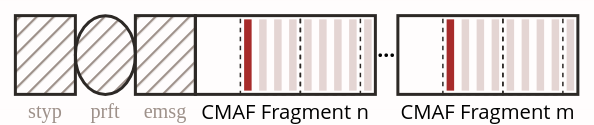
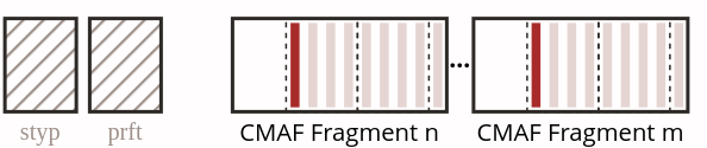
  <mxCell id="0" />
  <mxCell id="1" parent="0" />
  <mxCell id="2" value="CMAF Fragment n" style="rounded=0;whiteSpace=wrap;html=1;strokeColor=#2D2926;fillColor=none;strokeWidth=4;fontFamily=Open Sans;labelBackgroundColor=none;labelPosition=center;verticalLabelPosition=bottom;align=center;verticalAlign=top;fontSize=27;fontStyle=0" parent="1" vertex="1"><mxGeometry x="260" y="20" width="240" height="105" as="geometry" /></mxCell>
- <mxCell id="3" value="prft" style="ellipse;whiteSpace=wrap;html=1;strokeColor=#2D2926;fillColor=#9E918A;strokeWidth=4;fontFamily=Hack;labelBackgroundColor=none;labelPosition=center;verticalLabelPosition=bottom;align=center;verticalAlign=top;fontSize=27;fontStyle=0;gradientColor=none;shadow=0;glass=0;fillStyle=hatch;fontColor=#9E918A;" parent="1" vertex="1"><mxGeometry x="100" y="20" width="80" height="105" as="geometry" /></mxCell>
- <mxCell id="4" value="styp" style="rounded=0;whiteSpace=wrap;html=1;strokeColor=#2D2926;fillColor=#9E918A;strokeWidth=4;fontFamily=Hack;labelBackgroundColor=none;labelPosition=center;verticalLabelPosition=bottom;align=center;verticalAlign=top;fontSize=27;fontStyle=0;gradientColor=none;shadow=0;glass=0;fillStyle=hatch;fontColor=#9E918A;" parent="1" vertex="1"><mxGeometry x="20" y="20" width="80" height="105" as="geometry" /></mxCell>
+ <mxCell id="3" value="prft" style="rounded=0;whiteSpace=wrap;html=1;strokeColor=#2D2926;fillColor=#9E918A;strokeWidth=4;fontFamily=Hack;labelBackgroundColor=none;labelPosition=center;verticalLabelPosition=bottom;align=center;verticalAlign=top;fontSize=27;fontStyle=0;gradientColor=none;shadow=0;glass=0;fillStyle=hatch;fontColor=#9E918A;" parent="1" vertex="1"><mxGeometry x="100" y="20" width="80" height="105" as="geometry" /></mxCell>
+ <mxCell id="4" value="styp" style="rounded=0;whiteSpace=wrap;html=1;strokeColor=#2D2926;fillColor=#9E918A;strokeWidth=4;fontFamily=Hack;labelBackgroundColor=none;labelPosition=center;verticalLabelPosition=bottom;align=center;verticalAlign=top;fontSize=27;fontStyle=0;gradientColor=none;shadow=0;glass=0;fillStyle=hatch;fontColor=#9E918A;" parent="1" vertex="1"><mxGeometry x="5" y="20" width="80" height="105" as="geometry" /></mxCell>
  <mxCell id="5" value="CMAF Fragment m" style="rounded=0;whiteSpace=wrap;html=1;strokeColor=#2D2926;fillColor=none;strokeWidth=4;fontFamily=Open Sans;labelBackgroundColor=none;labelPosition=center;verticalLabelPosition=bottom;align=center;verticalAlign=top;fontSize=27;fontStyle=0" parent="1" vertex="1"><mxGeometry x="530" y="20" width="240" height="105" as="geometry" /></mxCell>
  <mxCell id="6" value="&lt;span style=&quot;font-family: &amp;quot;Open Sans&amp;quot;; font-size: 28px; font-weight: 700; text-align: right;&quot;&gt;…&lt;/span&gt;" style="text;html=1;strokeColor=none;fillColor=none;align=center;verticalAlign=middle;whiteSpace=wrap;rounded=0;labelBackgroundColor=none;" parent="1" vertex="1"><mxGeometry x="500" y="50" width="30" height="30" as="geometry" /></mxCell>
  <mxCell id="7" value="" style="rounded=0;whiteSpace=wrap;html=1;labelPosition=center;verticalLabelPosition=top;align=center;verticalAlign=bottom;strokeColor=none;fillColor=#A72B2A;fontFamily=Open Sans;labelBackgroundColor=none;" parent="1" vertex="1"><mxGeometry x="325" y="25" width="10" height="95" as="geometry" /></mxCell>
  <mxCell id="8" value="" style="rounded=0;whiteSpace=wrap;html=1;labelPosition=center;verticalLabelPosition=top;align=center;verticalAlign=bottom;strokeColor=none;fillColor=#E4D5D3;fontFamily=Open Sans;labelBackgroundColor=none;" parent="1" vertex="1"><mxGeometry x="345" y="25" width="10" height="95" as="geometry" /></mxCell>
  <mxCell id="9" value="" style="rounded=0;whiteSpace=wrap;html=1;labelPosition=center;verticalLabelPosition=top;align=center;verticalAlign=bottom;strokeColor=none;fillColor=#E4D5D3;fontFamily=Open Sans;labelBackgroundColor=none;" parent="1" vertex="1"><mxGeometry x="365" y="25" width="10" height="95" as="geometry" /></mxCell>
  <mxCell id="10" value="" style="rounded=0;whiteSpace=wrap;html=1;labelPosition=center;verticalLabelPosition=top;align=center;verticalAlign=bottom;strokeColor=none;fillColor=#E4D5D3;fontFamily=Open Sans;labelBackgroundColor=none;" parent="1" vertex="1"><mxGeometry x="385" y="25" width="10" height="95" as="geometry" /></mxCell>
  <mxCell id="11" value="" style="rounded=0;whiteSpace=wrap;html=1;labelPosition=center;verticalLabelPosition=top;align=center;verticalAlign=bottom;strokeColor=none;fillColor=#E4D5D3;fontFamily=Open Sans;labelBackgroundColor=none;" parent="1" vertex="1"><mxGeometry x="405" y="25" width="10" height="95" as="geometry" /></mxCell>
  <mxCell id="12" value="" style="rounded=0;whiteSpace=wrap;html=1;labelPosition=center;verticalLabelPosition=top;align=center;verticalAlign=bottom;strokeColor=none;fillColor=#E4D5D3;fontFamily=Open Sans;labelBackgroundColor=none;" parent="1" vertex="1"><mxGeometry x="425" y="25" width="10" height="95" as="geometry" /></mxCell>
  <mxCell id="13" value="" style="rounded=0;whiteSpace=wrap;html=1;labelPosition=center;verticalLabelPosition=top;align=center;verticalAlign=bottom;strokeColor=none;fillColor=#E4D5D3;fontFamily=Open Sans;labelBackgroundColor=none;" parent="1" vertex="1"><mxGeometry x="445" y="25" width="10" height="95" as="geometry" /></mxCell>
  <mxCell id="14" value="" style="rounded=0;whiteSpace=wrap;html=1;labelPosition=center;verticalLabelPosition=top;align=center;verticalAlign=bottom;strokeColor=none;fillColor=#E4D5D3;fontFamily=Open Sans;labelBackgroundColor=none;" parent="1" vertex="1"><mxGeometry x="465" y="25" width="10" height="95" as="geometry" /></mxCell>
  <mxCell id="15" value="" style="rounded=0;whiteSpace=wrap;html=1;labelPosition=center;verticalLabelPosition=top;align=center;verticalAlign=bottom;strokeColor=none;fillColor=#E4D5D3;fontFamily=Open Sans;labelBackgroundColor=none;" parent="1" vertex="1"><mxGeometry x="485" y="25" width="10" height="95" as="geometry" /></mxCell>
  <mxCell id="16" value="" style="rounded=0;whiteSpace=wrap;html=1;labelPosition=center;verticalLabelPosition=top;align=center;verticalAlign=bottom;strokeColor=none;fillColor=#A72B2A;fontFamily=Open Sans;labelBackgroundColor=none;" parent="1" vertex="1"><mxGeometry x="595" y="25" width="10" height="95" as="geometry" /></mxCell>
  <mxCell id="17" value="" style="rounded=0;whiteSpace=wrap;html=1;labelPosition=center;verticalLabelPosition=top;align=center;verticalAlign=bottom;strokeColor=none;fillColor=#E4D5D3;fontFamily=Open Sans;labelBackgroundColor=none;" parent="1" vertex="1"><mxGeometry x="615" y="25" width="10" height="95" as="geometry" /></mxCell>
  <mxCell id="18" value="" style="rounded=0;whiteSpace=wrap;html=1;labelPosition=center;verticalLabelPosition=top;align=center;verticalAlign=bottom;strokeColor=none;fillColor=#E4D5D3;fontFamily=Open Sans;labelBackgroundColor=none;" parent="1" vertex="1"><mxGeometry x="635" y="25" width="10" height="95" as="geometry" /></mxCell>
  <mxCell id="19" value="" style="rounded=0;whiteSpace=wrap;html=1;labelPosition=center;verticalLabelPosition=top;align=center;verticalAlign=bottom;strokeColor=none;fillColor=#E4D5D3;fontFamily=Open Sans;labelBackgroundColor=none;" parent="1" vertex="1"><mxGeometry x="655" y="25" width="10" height="95" as="geometry" /></mxCell>
  <mxCell id="20" value="" style="rounded=0;whiteSpace=wrap;html=1;labelPosition=center;verticalLabelPosition=top;align=center;verticalAlign=bottom;strokeColor=none;fillColor=#E4D5D3;fontFamily=Open Sans;labelBackgroundColor=none;" parent="1" vertex="1"><mxGeometry x="675" y="25" width="10" height="95" as="geometry" /></mxCell>
  <mxCell id="21" value="" style="rounded=0;whiteSpace=wrap;html=1;labelPosition=center;verticalLabelPosition=top;align=center;verticalAlign=bottom;strokeColor=none;fillColor=#E4D5D3;fontFamily=Open Sans;labelBackgroundColor=none;" parent="1" vertex="1"><mxGeometry x="695" y="25" width="10" height="95" as="geometry" /></mxCell>
  <mxCell id="22" value="" style="rounded=0;whiteSpace=wrap;html=1;labelPosition=center;verticalLabelPosition=top;align=center;verticalAlign=bottom;strokeColor=none;fillColor=#E4D5D3;fontFamily=Open Sans;labelBackgroundColor=none;" parent="1" vertex="1"><mxGeometry x="715" y="25" width="10" height="95" as="geometry" /></mxCell>
  <mxCell id="23" value="" style="rounded=0;whiteSpace=wrap;html=1;labelPosition=center;verticalLabelPosition=top;align=center;verticalAlign=bottom;strokeColor=none;fillColor=#E4D5D3;fontFamily=Open Sans;labelBackgroundColor=none;" parent="1" vertex="1"><mxGeometry x="735" y="25" width="10" height="95" as="geometry" /></mxCell>
  <mxCell id="24" value="" style="rounded=0;whiteSpace=wrap;html=1;labelPosition=center;verticalLabelPosition=top;align=center;verticalAlign=bottom;strokeColor=none;fillColor=#E4D5D3;fontFamily=Open Sans;labelBackgroundColor=none;" parent="1" vertex="1"><mxGeometry x="755" y="25" width="10" height="95" as="geometry" /></mxCell>
- <mxCell id="25" value="emsg" style="rounded=0;whiteSpace=wrap;html=1;strokeColor=#2D2926;fillColor=#9E918A;strokeWidth=4;fontFamily=Hack;labelBackgroundColor=none;labelPosition=center;verticalLabelPosition=bottom;align=center;verticalAlign=top;fontSize=27;fontStyle=0;gradientColor=none;shadow=0;glass=0;fillStyle=hatch;fontColor=#9E918A;" parent="1" vertex="1"><mxGeometry x="180" y="20" width="80" height="105" as="geometry" /></mxCell>
  <mxCell id="26" value="" style="rounded=0;whiteSpace=wrap;html=1;strokeColor=#2D2926;fillColor=none;strokeWidth=2;fontFamily=Open Sans;labelBackgroundColor=none;labelPosition=center;verticalLabelPosition=bottom;align=center;verticalAlign=top;fontSize=27;fontStyle=0;dashed=1;" parent="1" vertex="1"><mxGeometry x="320" y="20" width="80" height="105" as="geometry" /></mxCell>
  <mxCell id="27" value="" style="rounded=0;whiteSpace=wrap;html=1;strokeColor=#2D2926;fillColor=none;strokeWidth=2;fontFamily=Open Sans;labelBackgroundColor=none;labelPosition=center;verticalLabelPosition=bottom;align=center;verticalAlign=top;fontSize=27;fontStyle=0;dashed=1;" parent="1" vertex="1"><mxGeometry x="400" y="20" width="80" height="105" as="geometry" /></mxCell>
  <mxCell id="28" value="" style="rounded=0;whiteSpace=wrap;html=1;strokeColor=#2D2926;fillColor=none;strokeWidth=2;fontFamily=Open Sans;labelBackgroundColor=none;labelPosition=center;verticalLabelPosition=bottom;align=center;verticalAlign=top;fontSize=27;fontStyle=0;dashed=1;" parent="1" vertex="1"><mxGeometry x="590" y="20" width="80" height="105" as="geometry" /></mxCell>
  <mxCell id="29" value="" style="rounded=0;whiteSpace=wrap;html=1;strokeColor=#2D2926;fillColor=none;strokeWidth=2;fontFamily=Open Sans;labelBackgroundColor=none;labelPosition=center;verticalLabelPosition=bottom;align=center;verticalAlign=top;fontSize=27;fontStyle=0;dashed=1;" parent="1" vertex="1"><mxGeometry x="670" y="20" width="80" height="105" as="geometry" /></mxCell>
